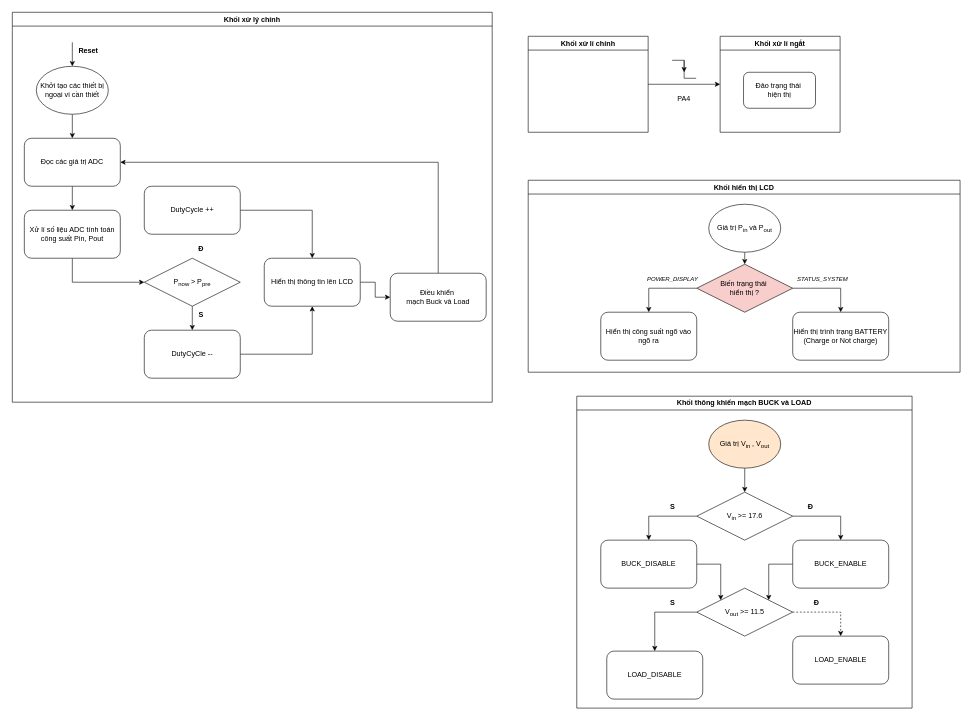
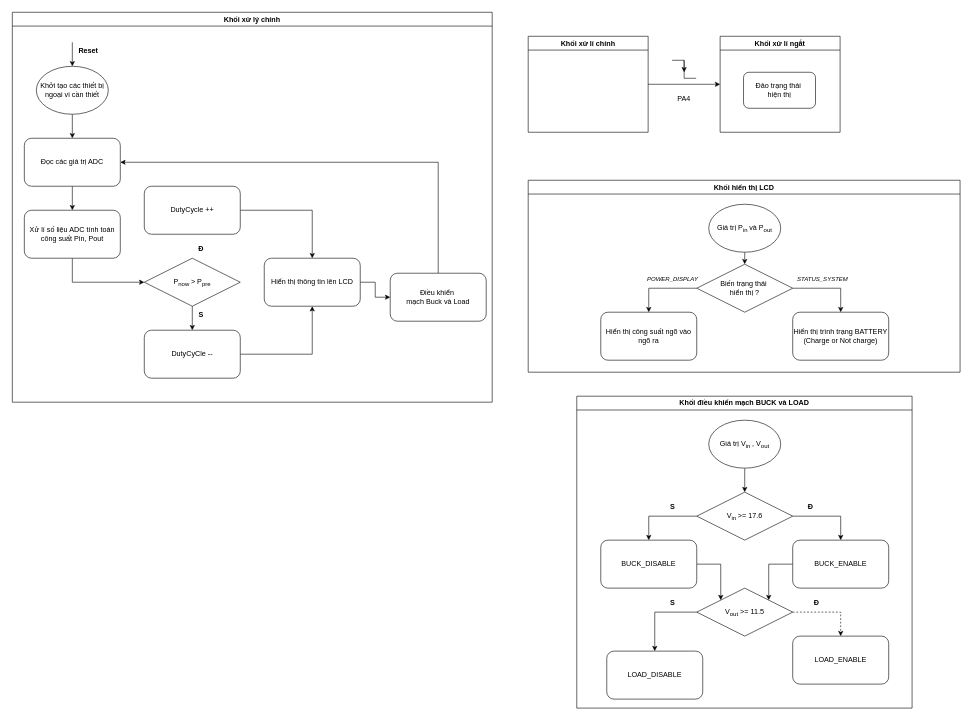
  <mxCell id="0" />
  <mxCell id="1" parent="0" />
  <mxCell id="2" value="Khối xử lí ngắt" style="swimlane;whiteSpace=wrap;html=1;" vertex="1" parent="1"><mxGeometry x="1200" y="60" width="200" height="160" as="geometry" /></mxCell>
  <mxCell id="3" value="Đảo trạng thái&amp;nbsp;&lt;div&gt;hiện thị&lt;/div&gt;" style="rounded=1;whiteSpace=wrap;html=1;" vertex="1" parent="2"><mxGeometry x="39" y="60" width="120" height="60" as="geometry" /></mxCell>
  <mxCell id="4" style="edgeStyle=orthogonalEdgeStyle;rounded=0;orthogonalLoop=1;jettySize=auto;html=1;exitX=0.5;exitY=1;exitDx=0;exitDy=0;entryX=0.5;entryY=0;entryDx=0;entryDy=0;" edge="1" parent="1" source="5" target="9"><mxGeometry relative="1" as="geometry" /></mxCell>
  <mxCell id="5" value="Khởi tạo các thiết bị ngoại vi cần thiết" style="ellipse;whiteSpace=wrap;html=1;" vertex="1" parent="1"><mxGeometry x="60" y="110" width="120" height="80" as="geometry" /></mxCell>
  <mxCell id="6" value="" style="endArrow=classic;html=1;rounded=0;entryX=0.5;entryY=0;entryDx=0;entryDy=0;" edge="1" parent="1" target="5"><mxGeometry width="50" height="50" relative="1" as="geometry"><mxPoint x="120" y="70" as="sourcePoint" /><mxPoint x="-20" y="280" as="targetPoint" /></mxGeometry></mxCell>
  <mxCell id="7" value="Reset" style="text;html=1;align=center;verticalAlign=middle;whiteSpace=wrap;rounded=0;fontStyle=1" vertex="1" parent="1"><mxGeometry x="117" y="70" width="60" height="30" as="geometry" /></mxCell>
  <mxCell id="8" style="edgeStyle=orthogonalEdgeStyle;rounded=0;orthogonalLoop=1;jettySize=auto;html=1;exitX=0.5;exitY=1;exitDx=0;exitDy=0;entryX=0.5;entryY=0;entryDx=0;entryDy=0;" edge="1" parent="1" source="9" target="11"><mxGeometry relative="1" as="geometry" /></mxCell>
  <mxCell id="9" value="Đọc các giá trị ADC" style="rounded=1;whiteSpace=wrap;html=1;" vertex="1" parent="1"><mxGeometry x="40" y="230" width="160" height="80" as="geometry" /></mxCell>
  <mxCell id="10" style="edgeStyle=orthogonalEdgeStyle;rounded=0;orthogonalLoop=1;jettySize=auto;html=1;exitX=0.5;exitY=1;exitDx=0;exitDy=0;" edge="1" parent="1" source="11" target="13"><mxGeometry relative="1" as="geometry" /></mxCell>
  <mxCell id="11" value="Xử lí số liệu ADC tính toán công suất Pin, Pout" style="rounded=1;whiteSpace=wrap;html=1;" vertex="1" parent="1"><mxGeometry x="40" y="350" width="160" height="80" as="geometry" /></mxCell>
  <mxCell id="12" style="edgeStyle=orthogonalEdgeStyle;rounded=0;orthogonalLoop=1;jettySize=auto;html=1;exitX=0.5;exitY=1;exitDx=0;exitDy=0;entryX=0.5;entryY=0;entryDx=0;entryDy=0;" edge="1" parent="1" source="13" target="17"><mxGeometry relative="1" as="geometry" /></mxCell>
  <mxCell id="13" value="P&lt;sub&gt;now &lt;/sub&gt;&amp;gt; P&lt;sub&gt;pre&lt;/sub&gt;" style="rhombus;whiteSpace=wrap;html=1;" vertex="1" parent="1"><mxGeometry x="240" y="430" width="160" height="80" as="geometry" /></mxCell>
  <mxCell id="14" style="edgeStyle=orthogonalEdgeStyle;rounded=0;orthogonalLoop=1;jettySize=auto;html=1;exitX=1;exitY=0.5;exitDx=0;exitDy=0;entryX=0.5;entryY=0;entryDx=0;entryDy=0;" edge="1" parent="1" source="15" target="21"><mxGeometry relative="1" as="geometry" /></mxCell>
  <mxCell id="15" value="DutyCycle ++" style="rounded=1;whiteSpace=wrap;html=1;" vertex="1" parent="1"><mxGeometry x="240" y="310" width="160" height="80" as="geometry" /></mxCell>
  <mxCell id="16" style="edgeStyle=orthogonalEdgeStyle;rounded=0;orthogonalLoop=1;jettySize=auto;html=1;exitX=1;exitY=0.5;exitDx=0;exitDy=0;entryX=0.5;entryY=1;entryDx=0;entryDy=0;" edge="1" parent="1" source="17" target="21"><mxGeometry relative="1" as="geometry" /></mxCell>
  <mxCell id="17" value="DutyCyCle --" style="rounded=1;whiteSpace=wrap;html=1;" vertex="1" parent="1"><mxGeometry x="240" y="550" width="160" height="80" as="geometry" /></mxCell>
  <mxCell id="18" value="Đ" style="text;html=1;align=center;verticalAlign=middle;whiteSpace=wrap;rounded=0;fontStyle=1" vertex="1" parent="1"><mxGeometry x="305" y="400" width="60" height="30" as="geometry" /></mxCell>
  <mxCell id="19" value="S" style="text;html=1;align=center;verticalAlign=middle;whiteSpace=wrap;rounded=0;fontStyle=1" vertex="1" parent="1"><mxGeometry x="305" y="510" width="60" height="30" as="geometry" /></mxCell>
  <mxCell id="20" style="edgeStyle=orthogonalEdgeStyle;rounded=0;orthogonalLoop=1;jettySize=auto;html=1;exitX=1;exitY=0.5;exitDx=0;exitDy=0;entryX=0;entryY=0.5;entryDx=0;entryDy=0;" edge="1" parent="1" source="21" target="24"><mxGeometry relative="1" as="geometry" /></mxCell>
  <mxCell id="21" value="Hiển thị thông tin lên LCD" style="rounded=1;whiteSpace=wrap;html=1;" vertex="1" parent="1"><mxGeometry x="440" y="430" width="160" height="80" as="geometry" /></mxCell>
  <mxCell id="22" style="edgeStyle=orthogonalEdgeStyle;rounded=0;orthogonalLoop=1;jettySize=auto;html=1;exitX=0.5;exitY=0;exitDx=0;exitDy=0;entryX=1;entryY=0.5;entryDx=0;entryDy=0;" edge="1" parent="1" source="24" target="9"><mxGeometry relative="1" as="geometry" /></mxCell>
  <mxCell id="23" value="Khối xử lý chính" style="swimlane;whiteSpace=wrap;html=1;" vertex="1" parent="1"><mxGeometry x="20" y="20" width="800" height="650" as="geometry" /></mxCell>
  <mxCell id="24" value="Điều khiển&amp;nbsp;&lt;div&gt;mạch Buck và Load&lt;/div&gt;" style="rounded=1;whiteSpace=wrap;html=1;" vertex="1" parent="23"><mxGeometry x="630" y="435" width="160" height="80" as="geometry" /></mxCell>
  <mxCell id="25" value="" style="group" vertex="1" connectable="0" parent="1"><mxGeometry x="1120" y="100" width="40.01" height="30" as="geometry" /></mxCell>
  <mxCell id="26" value="" style="endArrow=none;html=1;rounded=0;" edge="1" parent="25"><mxGeometry width="50" height="50" relative="1" as="geometry"><mxPoint as="sourcePoint" /><mxPoint x="40.01" y="30" as="targetPoint" /><Array as="points"><mxPoint x="20.005" /><mxPoint x="20.005" y="20" /><mxPoint x="20.005" y="30" /></Array></mxGeometry></mxCell>
  <mxCell id="27" value="" style="endArrow=classic;html=1;rounded=0;" edge="1" parent="25"><mxGeometry width="50" height="50" relative="1" as="geometry"><mxPoint x="20.005" as="sourcePoint" /><mxPoint x="20.005" y="20" as="targetPoint" /></mxGeometry></mxCell>
  <mxCell id="28" value="PA4" style="text;html=1;align=center;verticalAlign=middle;whiteSpace=wrap;rounded=0;" vertex="1" parent="1"><mxGeometry x="1110.01" y="150" width="60" height="30" as="geometry" /></mxCell>
  <mxCell id="29" style="edgeStyle=orthogonalEdgeStyle;rounded=0;orthogonalLoop=1;jettySize=auto;html=1;exitX=1;exitY=0.5;exitDx=0;exitDy=0;entryX=0;entryY=0.5;entryDx=0;entryDy=0;" edge="1" parent="1" source="30" target="2"><mxGeometry relative="1" as="geometry" /></mxCell>
  <mxCell id="30" value="Khối xử lí chính" style="swimlane;whiteSpace=wrap;html=1;startSize=23;" vertex="1" parent="1"><mxGeometry x="880" y="60" width="200" height="160" as="geometry" /></mxCell>
  <mxCell id="31" value="Khối hiển thị LCD" style="swimlane;whiteSpace=wrap;html=1;" vertex="1" parent="1"><mxGeometry x="880" y="300" width="720" height="320" as="geometry" /></mxCell>
  <mxCell id="32" style="edgeStyle=orthogonalEdgeStyle;rounded=0;orthogonalLoop=1;jettySize=auto;html=1;exitX=0;exitY=0.5;exitDx=0;exitDy=0;" edge="1" parent="31" source="34" target="35"><mxGeometry relative="1" as="geometry" /></mxCell>
  <mxCell id="33" style="edgeStyle=orthogonalEdgeStyle;rounded=0;orthogonalLoop=1;jettySize=auto;html=1;exitX=1;exitY=0.5;exitDx=0;exitDy=0;entryX=0.5;entryY=0;entryDx=0;entryDy=0;" edge="1" parent="31" source="34" target="36"><mxGeometry relative="1" as="geometry" /></mxCell>
- <mxCell id="34" value="Biến trạng thái&amp;nbsp;&lt;div&gt;hiển thị ?&lt;/div&gt;" style="rhombus;whiteSpace=wrap;html=1;fillColor=#f8cecc;" vertex="1" parent="31"><mxGeometry x="281" y="140" width="160" height="80" as="geometry" /></mxCell>
+ <mxCell id="34" value="Biến trạng thái&amp;nbsp;&lt;div&gt;hiển thị ?&lt;/div&gt;" style="rhombus;whiteSpace=wrap;html=1;" vertex="1" parent="31"><mxGeometry x="281" y="140" width="160" height="80" as="geometry" /></mxCell>
  <mxCell id="35" value="Hiển thị công suất ngõ vào ngõ ra" style="rounded=1;whiteSpace=wrap;html=1;" vertex="1" parent="31"><mxGeometry x="121" y="220" width="160" height="80" as="geometry" /></mxCell>
  <mxCell id="36" value="Hiển thị trình trạng BATTERY (Charge or Not charge)" style="rounded=1;whiteSpace=wrap;html=1;" vertex="1" parent="31"><mxGeometry x="441" y="220" width="160" height="80" as="geometry" /></mxCell>
  <mxCell id="37" value="&lt;i&gt;&lt;font style=&quot;font-size: 10px;&quot;&gt;POWER_DISPLAY&lt;/font&gt;&lt;/i&gt;" style="text;html=1;align=center;verticalAlign=middle;whiteSpace=wrap;rounded=0;fontColor=default;" vertex="1" parent="31"><mxGeometry x="191" y="150" width="100" height="30" as="geometry" /></mxCell>
  <mxCell id="38" value="&lt;font&gt;&lt;span style=&quot;font-size: 10px;&quot;&gt;&lt;i&gt;STATUS_SYSTEM&lt;/i&gt;&lt;/span&gt;&lt;/font&gt;" style="text;html=1;align=center;verticalAlign=middle;whiteSpace=wrap;rounded=0;fontColor=default;" vertex="1" parent="31"><mxGeometry x="441" y="150" width="100" height="30" as="geometry" /></mxCell>
  <mxCell id="39" style="edgeStyle=orthogonalEdgeStyle;rounded=0;orthogonalLoop=1;jettySize=auto;html=1;exitX=0.5;exitY=1;exitDx=0;exitDy=0;entryX=0.5;entryY=0;entryDx=0;entryDy=0;" edge="1" parent="31" source="40" target="34"><mxGeometry relative="1" as="geometry" /></mxCell>
  <mxCell id="40" value="Giá trị P&lt;sub&gt;in &lt;/sub&gt;và P&lt;sub&gt;out&lt;/sub&gt;" style="ellipse;whiteSpace=wrap;html=1;" vertex="1" parent="31"><mxGeometry x="301" y="40" width="120" height="80" as="geometry" /></mxCell>
  <mxCell id="41" style="edgeStyle=orthogonalEdgeStyle;rounded=0;orthogonalLoop=1;jettySize=auto;html=1;exitX=0.5;exitY=1;exitDx=0;exitDy=0;" edge="1" parent="1" source="42" target="45"><mxGeometry relative="1" as="geometry" /></mxCell>
- <mxCell id="42" value="Giá trị V&lt;sub&gt;in &lt;/sub&gt;, V&lt;sub&gt;out&lt;/sub&gt;" style="ellipse;whiteSpace=wrap;html=1;fillColor=#ffe6cc;" vertex="1" parent="1"><mxGeometry x="1181" y="700" width="120" height="80" as="geometry" /></mxCell>
+ <mxCell id="42" value="Giá trị V&lt;sub&gt;in &lt;/sub&gt;, V&lt;sub&gt;out&lt;/sub&gt;" style="ellipse;whiteSpace=wrap;html=1;" vertex="1" parent="1"><mxGeometry x="1181" y="700" width="120" height="80" as="geometry" /></mxCell>
  <mxCell id="43" style="edgeStyle=orthogonalEdgeStyle;rounded=0;orthogonalLoop=1;jettySize=auto;html=1;exitX=0;exitY=0.5;exitDx=0;exitDy=0;entryX=0.5;entryY=0;entryDx=0;entryDy=0;" edge="1" parent="1" source="45" target="47"><mxGeometry relative="1" as="geometry" /></mxCell>
  <mxCell id="44" style="edgeStyle=orthogonalEdgeStyle;rounded=0;orthogonalLoop=1;jettySize=auto;html=1;exitX=1;exitY=0.5;exitDx=0;exitDy=0;entryX=0.5;entryY=0;entryDx=0;entryDy=0;" edge="1" parent="1" source="45" target="49"><mxGeometry relative="1" as="geometry" /></mxCell>
  <mxCell id="45" value="V&lt;sub&gt;in &lt;/sub&gt;&amp;gt;= 17.6" style="rhombus;whiteSpace=wrap;html=1;" vertex="1" parent="1"><mxGeometry x="1161" y="820" width="160" height="80" as="geometry" /></mxCell>
  <mxCell id="46" style="edgeStyle=orthogonalEdgeStyle;rounded=0;orthogonalLoop=1;jettySize=auto;html=1;exitX=1;exitY=0.5;exitDx=0;exitDy=0;entryX=0;entryY=0;entryDx=0;entryDy=0;" edge="1" parent="1" source="47" target="52"><mxGeometry relative="1" as="geometry" /></mxCell>
  <mxCell id="47" value="BUCK_DISABLE" style="rounded=1;whiteSpace=wrap;html=1;" vertex="1" parent="1"><mxGeometry x="1001" y="900" width="160" height="80" as="geometry" /></mxCell>
  <mxCell id="48" style="edgeStyle=orthogonalEdgeStyle;rounded=0;orthogonalLoop=1;jettySize=auto;html=1;exitX=0;exitY=0.5;exitDx=0;exitDy=0;entryX=1;entryY=0;entryDx=0;entryDy=0;" edge="1" parent="1" source="49" target="52"><mxGeometry relative="1" as="geometry" /></mxCell>
  <mxCell id="49" value="BUCK_ENABLE" style="rounded=1;whiteSpace=wrap;html=1;" vertex="1" parent="1"><mxGeometry x="1321" y="900" width="160" height="80" as="geometry" /></mxCell>
  <mxCell id="50" style="edgeStyle=orthogonalEdgeStyle;rounded=0;orthogonalLoop=1;jettySize=auto;html=1;exitX=0;exitY=0.5;exitDx=0;exitDy=0;entryX=0.5;entryY=0;entryDx=0;entryDy=0;" edge="1" parent="1" source="52" target="53"><mxGeometry relative="1" as="geometry" /></mxCell>
  <mxCell id="51" style="edgeStyle=orthogonalEdgeStyle;rounded=0;orthogonalLoop=1;jettySize=auto;html=1;exitX=1;exitY=0.5;exitDx=0;exitDy=0;entryX=0.5;entryY=0;entryDx=0;entryDy=0;dashed=1;" edge="1" parent="1" source="52" target="54"><mxGeometry relative="1" as="geometry" /></mxCell>
  <mxCell id="52" value="V&lt;sub&gt;out&lt;/sub&gt; &amp;gt;= 11.5" style="rhombus;whiteSpace=wrap;html=1;" vertex="1" parent="1"><mxGeometry x="1161" y="980" width="160" height="80" as="geometry" /></mxCell>
  <mxCell id="53" value="LOAD_DISABLE" style="rounded=1;whiteSpace=wrap;html=1;" vertex="1" parent="1"><mxGeometry x="1011" y="1085" width="160" height="80" as="geometry" /></mxCell>
  <mxCell id="54" value="LOAD_ENABLE" style="rounded=1;whiteSpace=wrap;html=1;" vertex="1" parent="1"><mxGeometry x="1321" y="1060" width="160" height="80" as="geometry" /></mxCell>
  <mxCell id="55" value="Đ" style="text;html=1;align=center;verticalAlign=middle;whiteSpace=wrap;rounded=0;fontStyle=1" vertex="1" parent="1"><mxGeometry x="1321" y="830" width="60" height="30" as="geometry" /></mxCell>
  <mxCell id="56" value="Đ" style="text;html=1;align=center;verticalAlign=middle;whiteSpace=wrap;rounded=0;fontStyle=1" vertex="1" parent="1"><mxGeometry x="1331" y="990" width="60" height="30" as="geometry" /></mxCell>
  <mxCell id="57" value="S" style="text;html=1;align=center;verticalAlign=middle;whiteSpace=wrap;rounded=0;fontStyle=1" vertex="1" parent="1"><mxGeometry x="1091" y="830" width="60" height="30" as="geometry" /></mxCell>
  <mxCell id="58" value="S" style="text;html=1;align=center;verticalAlign=middle;whiteSpace=wrap;rounded=0;fontStyle=1" vertex="1" parent="1"><mxGeometry x="1091" y="990" width="60" height="30" as="geometry" /></mxCell>
- <mxCell id="59" value="Khối thông khiển mạch BUCK và LOAD" style="swimlane;whiteSpace=wrap;html=1;" vertex="1" parent="1"><mxGeometry x="961" y="660" width="559" height="520" as="geometry" /></mxCell>
+ <mxCell id="59" value="Khối điều khiển mạch BUCK và LOAD" style="swimlane;whiteSpace=wrap;html=1;" vertex="1" parent="1"><mxGeometry x="961" y="660" width="559" height="520" as="geometry" /></mxCell>
